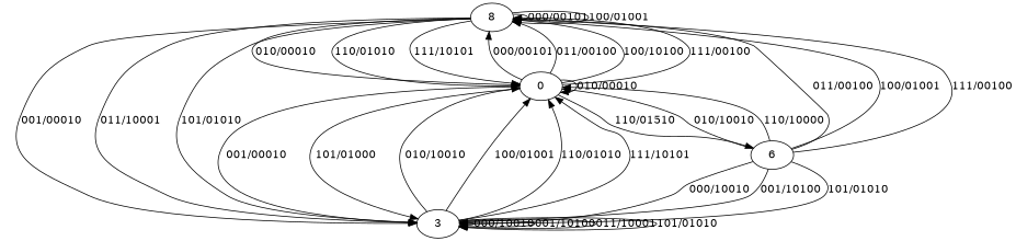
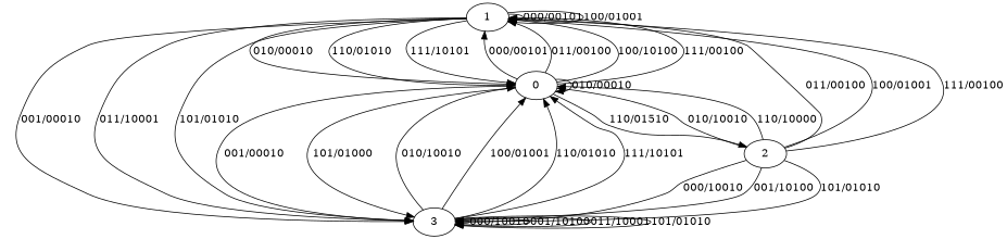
  digraph {
-   1 [label=8]
+   1
    0
    3
-   2 [label=6]
+   2
    1 -> 1 [label="000/00101"]
    1 -> 1 [label="100/01001"]
    1 -> 0 [label="010/00010"]
    1 -> 0 [label="110/01010"]
    1 -> 0 [label="111/10101"]
    1 -> 3 [label="001/00010"]
    1 -> 3 [label="011/10001"]
    1 -> 3 [label="101/01010"]
    0 -> 1 [label="000/00101"]
    0 -> 1 [label="011/00100"]
    0 -> 1 [label="100/10100"]
    0 -> 1 [label="111/00100"]
    0 -> 0 [label="010/00010"]
    0 -> 3 [label="001/00010"]
    0 -> 3 [label="101/01000"]
    0 -> 2 [label="110/01510"]
    3 -> 0 [label="010/10010"]
    3 -> 0 [label="100/01001"]
    3 -> 0 [label="110/01010"]
    3 -> 0 [label="111/10101"]
    3 -> 3 [label="000/10010"]
    3 -> 3 [label="001/10100"]
    3 -> 3 [label="011/10001"]
    3 -> 3 [label="101/01010"]
    2 -> 1 [label="011/00100"]
    2 -> 1 [label="100/01001"]
    2 -> 1 [label="111/00100"]
    2 -> 0 [label="010/10010"]
    2 -> 0 [label="110/10000"]
    2 -> 3 [label="000/10010"]
    2 -> 3 [label="001/10100"]
    2 -> 3 [label="101/01010"]
  }
